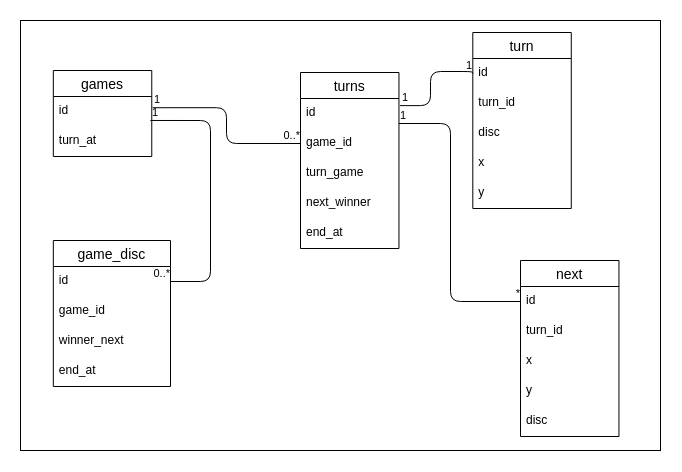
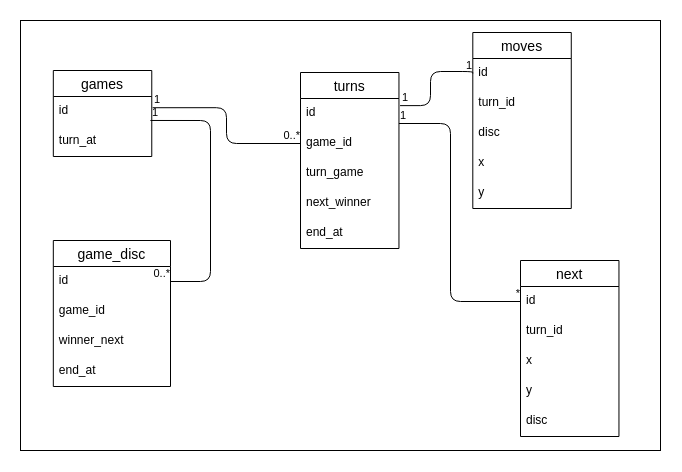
  <mxCell id="0" />
  <mxCell id="1" parent="0" />
  <mxCell id="2" value="" style="rounded=0;whiteSpace=wrap;html=1;fillColor=none;strokeColor=#000000;" vertex="1" parent="1"><mxGeometry x="20" y="20" width="640" height="430" as="geometry" /></mxCell>
  <mxCell id="3" value="games" style="swimlane;fontStyle=0;childLayout=stackLayout;horizontal=1;startSize=26;horizontalStack=0;resizeParent=1;resizeParentMax=0;resizeLast=0;collapsible=1;marginBottom=0;align=center;fontSize=14;strokeColor=#000000;fillColor=none;fontColor=#000000;" vertex="1" parent="2"><mxGeometry x="32.821" y="50" width="98.462" height="86" as="geometry" /></mxCell>
  <mxCell id="4" value="id" style="text;strokeColor=none;fillColor=none;spacingLeft=4;spacingRight=4;overflow=hidden;rotatable=0;points=[[0,0.5],[1,0.5]];portConstraint=eastwest;fontSize=12;fontColor=#000000;" vertex="1" parent="3"><mxGeometry y="26" width="98.462" height="30" as="geometry" /></mxCell>
  <mxCell id="5" value="turn_at" style="text;strokeColor=none;fillColor=none;spacingLeft=4;spacingRight=4;overflow=hidden;rotatable=0;points=[[0,0.5],[1,0.5]];portConstraint=eastwest;fontSize=12;fontColor=#000000;" vertex="1" parent="3"><mxGeometry y="56" width="98.462" height="30" as="geometry" /></mxCell>
  <mxCell id="6" value="" style="endArrow=none;html=1;edgeStyle=orthogonalEdgeStyle;fontColor=#000000;exitX=1.009;exitY=0.374;exitDx=0;exitDy=0;entryX=0;entryY=0.5;entryDx=0;entryDy=0;strokeColor=#000000;exitPerimeter=0;" edge="1" parent="2" source="4" target="25"><mxGeometry relative="1" as="geometry"><mxPoint x="196.923" y="180" as="sourcePoint" /><mxPoint x="328.205" y="180" as="targetPoint" /><Array as="points"><mxPoint x="206" y="87" /><mxPoint x="206" y="123" /></Array></mxGeometry></mxCell>
  <mxCell id="7" value="1" style="edgeLabel;resizable=0;html=1;align=left;verticalAlign=bottom;strokeColor=#000000;fontColor=#000000;fillColor=none;labelBackgroundColor=none;" connectable="0" vertex="1" parent="6"><mxGeometry x="-1" relative="1" as="geometry" /></mxCell>
  <mxCell id="8" value="0..*" style="edgeLabel;resizable=0;html=1;align=right;verticalAlign=bottom;strokeColor=#000000;fontColor=#000000;fillColor=none;labelBackgroundColor=none;" connectable="0" vertex="1" parent="6"><mxGeometry x="1" relative="1" as="geometry" /></mxCell>
  <mxCell id="9" value="" style="endArrow=none;html=1;edgeStyle=orthogonalEdgeStyle;fontColor=#000000;exitX=1.011;exitY=0.238;exitDx=0;exitDy=0;entryX=0;entryY=0.5;entryDx=0;entryDy=0;strokeColor=#000000;endFill=0;rounded=1;exitPerimeter=0;" edge="1" parent="2" source="24" target="30"><mxGeometry relative="1" as="geometry"><mxPoint x="311.795" y="164.0" as="sourcePoint" /><mxPoint x="377.436" y="192" as="targetPoint" /><Array as="points"><mxPoint x="410" y="85" /><mxPoint x="410" y="51" /><mxPoint x="452" y="51" /></Array></mxGeometry></mxCell>
  <mxCell id="10" value="1" style="edgeLabel;resizable=0;html=1;align=left;verticalAlign=bottom;strokeColor=#000000;fontColor=#000000;fillColor=none;labelBackgroundColor=none;" connectable="0" vertex="1" parent="9"><mxGeometry x="-1" relative="1" as="geometry" /></mxCell>
  <mxCell id="11" value="1" style="edgeLabel;resizable=0;html=1;align=right;verticalAlign=bottom;strokeColor=#000000;fontColor=#000000;fillColor=none;labelBackgroundColor=none;" connectable="0" vertex="1" parent="9"><mxGeometry x="1" relative="1" as="geometry" /></mxCell>
  <mxCell id="12" value="" style="endArrow=none;html=1;edgeStyle=orthogonalEdgeStyle;fontColor=#000000;entryX=0;entryY=0.5;entryDx=0;entryDy=0;strokeColor=#000000;" edge="1" parent="2" source="24" target="36"><mxGeometry relative="1" as="geometry"><mxPoint x="295.385" y="101.0" as="sourcePoint" /><mxPoint x="361.026" y="129" as="targetPoint" /><Array as="points"><mxPoint x="430" y="103" /><mxPoint x="430" y="281" /></Array></mxGeometry></mxCell>
  <mxCell id="13" value="1" style="edgeLabel;resizable=0;html=1;align=left;verticalAlign=bottom;strokeColor=#000000;fontColor=#000000;fillColor=none;labelBackgroundColor=none;" connectable="0" vertex="1" parent="12"><mxGeometry x="-1" relative="1" as="geometry" /></mxCell>
  <mxCell id="14" value="*" style="edgeLabel;resizable=0;html=1;align=right;verticalAlign=bottom;strokeColor=#000000;fontColor=#000000;fillColor=none;labelBackgroundColor=none;" connectable="0" vertex="1" parent="12"><mxGeometry x="1" relative="1" as="geometry" /></mxCell>
  <mxCell id="15" value="game_disc" style="swimlane;fontStyle=0;childLayout=stackLayout;horizontal=1;startSize=26;horizontalStack=0;resizeParent=1;resizeParentMax=0;resizeLast=0;collapsible=1;marginBottom=0;align=center;fontSize=14;strokeColor=#000000;fillColor=none;fontColor=#000000;" vertex="1" parent="2"><mxGeometry x="32.82" y="220" width="117.18" height="146" as="geometry" /></mxCell>
  <mxCell id="16" value="id" style="text;strokeColor=none;fillColor=none;spacingLeft=4;spacingRight=4;overflow=hidden;rotatable=0;points=[[0,0.5],[1,0.5]];portConstraint=eastwest;fontSize=12;fontColor=#000000;" vertex="1" parent="15"><mxGeometry y="26" width="117.18" height="30" as="geometry" /></mxCell>
  <mxCell id="17" value="game_id" style="text;strokeColor=none;fillColor=none;spacingLeft=4;spacingRight=4;overflow=hidden;rotatable=0;points=[[0,0.5],[1,0.5]];portConstraint=eastwest;fontSize=12;fontColor=#000000;" vertex="1" parent="15"><mxGeometry y="56" width="117.18" height="30" as="geometry" /></mxCell>
  <mxCell id="18" value="winner_next" style="text;strokeColor=none;fillColor=none;spacingLeft=4;spacingRight=4;overflow=hidden;rotatable=0;points=[[0,0.5],[1,0.5]];portConstraint=eastwest;fontSize=12;fontColor=#000000;" vertex="1" parent="15"><mxGeometry y="86" width="117.18" height="30" as="geometry" /></mxCell>
  <mxCell id="19" value="end_at" style="text;strokeColor=none;fillColor=none;spacingLeft=4;spacingRight=4;overflow=hidden;rotatable=0;points=[[0,0.5],[1,0.5]];portConstraint=eastwest;fontSize=12;fontColor=#000000;" vertex="1" parent="15"><mxGeometry y="116" width="117.18" height="30" as="geometry" /></mxCell>
  <mxCell id="20" value="" style="endArrow=none;html=1;edgeStyle=orthogonalEdgeStyle;rounded=1;strokeColor=#000000;fontColor=#000000;entryX=1;entryY=0.5;entryDx=0;entryDy=0;exitX=0.986;exitY=0.799;exitDx=0;exitDy=0;exitPerimeter=0;" edge="1" parent="2" source="4" target="16"><mxGeometry relative="1" as="geometry"><mxPoint x="140" y="100" as="sourcePoint" /><mxPoint x="164.103" y="180" as="targetPoint" /><Array as="points"><mxPoint x="190" y="100" /><mxPoint x="190" y="261" /></Array></mxGeometry></mxCell>
  <mxCell id="21" value="1" style="edgeLabel;resizable=0;html=1;align=left;verticalAlign=bottom;labelBackgroundColor=none;strokeColor=#000000;fontColor=#000000;fillColor=none;" connectable="0" vertex="1" parent="20"><mxGeometry x="-1" relative="1" as="geometry" /></mxCell>
  <mxCell id="22" value="0..*" style="edgeLabel;resizable=0;html=1;align=right;verticalAlign=bottom;labelBackgroundColor=none;strokeColor=#000000;fontColor=#000000;fillColor=none;" connectable="0" vertex="1" parent="20"><mxGeometry x="1" relative="1" as="geometry" /></mxCell>
  <mxCell id="23" value="turns" style="swimlane;fontStyle=0;childLayout=stackLayout;horizontal=1;startSize=26;horizontalStack=0;resizeParent=1;resizeParentMax=0;resizeLast=0;collapsible=1;marginBottom=0;align=center;fontSize=14;strokeColor=#000000;fillColor=none;fontColor=#000000;" vertex="1" parent="2"><mxGeometry x="280.003" y="52" width="98.462" height="176" as="geometry" /></mxCell>
  <mxCell id="24" value="id" style="text;strokeColor=none;fillColor=none;spacingLeft=4;spacingRight=4;overflow=hidden;rotatable=0;points=[[0,0.5],[1,0.5]];portConstraint=eastwest;fontSize=12;fontColor=#000000;" vertex="1" parent="23"><mxGeometry y="26" width="98.462" height="30" as="geometry" /></mxCell>
  <mxCell id="25" value="game_id" style="text;strokeColor=none;fillColor=none;spacingLeft=4;spacingRight=4;overflow=hidden;rotatable=0;points=[[0,0.5],[1,0.5]];portConstraint=eastwest;fontSize=12;fontColor=#000000;" vertex="1" parent="23"><mxGeometry y="56" width="98.462" height="30" as="geometry" /></mxCell>
  <mxCell id="26" value="turn_game" style="text;strokeColor=none;fillColor=none;spacingLeft=4;spacingRight=4;overflow=hidden;rotatable=0;points=[[0,0.5],[1,0.5]];portConstraint=eastwest;fontSize=12;fontColor=#000000;" vertex="1" parent="23"><mxGeometry y="86" width="98.462" height="30" as="geometry" /></mxCell>
  <mxCell id="27" value="next_winner" style="text;strokeColor=none;fillColor=none;spacingLeft=4;spacingRight=4;overflow=hidden;rotatable=0;points=[[0,0.5],[1,0.5]];portConstraint=eastwest;fontSize=12;fontColor=#000000;" vertex="1" parent="23"><mxGeometry y="116" width="98.462" height="30" as="geometry" /></mxCell>
  <mxCell id="28" value="end_at" style="text;strokeColor=none;fillColor=none;spacingLeft=4;spacingRight=4;overflow=hidden;rotatable=0;points=[[0,0.5],[1,0.5]];portConstraint=eastwest;fontSize=12;fontColor=#000000;" vertex="1" parent="23"><mxGeometry y="146" width="98.462" height="30" as="geometry" /></mxCell>
- <mxCell id="29" value="turn" style="swimlane;fontStyle=0;childLayout=stackLayout;horizontal=1;startSize=26;horizontalStack=0;resizeParent=1;resizeParentMax=0;resizeLast=0;collapsible=1;marginBottom=0;align=center;fontSize=14;strokeColor=#000000;fillColor=none;fontColor=#000000;" vertex="1" parent="2"><mxGeometry x="452.311" y="12" width="98.462" height="176" as="geometry" /></mxCell>
+ <mxCell id="29" value="moves" style="swimlane;fontStyle=0;childLayout=stackLayout;horizontal=1;startSize=26;horizontalStack=0;resizeParent=1;resizeParentMax=0;resizeLast=0;collapsible=1;marginBottom=0;align=center;fontSize=14;strokeColor=#000000;fillColor=none;fontColor=#000000;" vertex="1" parent="2"><mxGeometry x="452.311" y="12" width="98.462" height="176" as="geometry" /></mxCell>
  <mxCell id="30" value="id" style="text;strokeColor=none;fillColor=none;spacingLeft=4;spacingRight=4;overflow=hidden;rotatable=0;points=[[0,0.5],[1,0.5]];portConstraint=eastwest;fontSize=12;fontColor=#000000;" vertex="1" parent="29"><mxGeometry y="26" width="98.462" height="30" as="geometry" /></mxCell>
  <mxCell id="31" value="turn_id" style="text;strokeColor=none;fillColor=none;spacingLeft=4;spacingRight=4;overflow=hidden;rotatable=0;points=[[0,0.5],[1,0.5]];portConstraint=eastwest;fontSize=12;fontColor=#000000;" vertex="1" parent="29"><mxGeometry y="56" width="98.462" height="30" as="geometry" /></mxCell>
  <mxCell id="32" value="disc" style="text;strokeColor=none;fillColor=none;spacingLeft=4;spacingRight=4;overflow=hidden;rotatable=0;points=[[0,0.5],[1,0.5]];portConstraint=eastwest;fontSize=12;fontColor=#000000;" vertex="1" parent="29"><mxGeometry y="86" width="98.462" height="30" as="geometry" /></mxCell>
  <mxCell id="33" value="x" style="text;strokeColor=none;fillColor=none;spacingLeft=4;spacingRight=4;overflow=hidden;rotatable=0;points=[[0,0.5],[1,0.5]];portConstraint=eastwest;fontSize=12;fontColor=#000000;" vertex="1" parent="29"><mxGeometry y="116" width="98.462" height="30" as="geometry" /></mxCell>
  <mxCell id="34" value="y" style="text;strokeColor=none;fillColor=none;spacingLeft=4;spacingRight=4;overflow=hidden;rotatable=0;points=[[0,0.5],[1,0.5]];portConstraint=eastwest;fontSize=12;fontColor=#000000;" vertex="1" parent="29"><mxGeometry y="146" width="98.462" height="30" as="geometry" /></mxCell>
  <mxCell id="35" value="next" style="swimlane;fontStyle=0;childLayout=stackLayout;horizontal=1;startSize=26;horizontalStack=0;resizeParent=1;resizeParentMax=0;resizeLast=0;collapsible=1;marginBottom=0;align=center;fontSize=14;strokeColor=#000000;fillColor=none;fontColor=#000000;" vertex="1" parent="2"><mxGeometry x="499.996" y="240" width="98.462" height="176" as="geometry" /></mxCell>
  <mxCell id="36" value="id" style="text;strokeColor=none;fillColor=none;spacingLeft=4;spacingRight=4;overflow=hidden;rotatable=0;points=[[0,0.5],[1,0.5]];portConstraint=eastwest;fontSize=12;fontColor=#000000;" vertex="1" parent="35"><mxGeometry y="26" width="98.462" height="30" as="geometry" /></mxCell>
  <mxCell id="37" value="turn_id" style="text;strokeColor=none;fillColor=none;spacingLeft=4;spacingRight=4;overflow=hidden;rotatable=0;points=[[0,0.5],[1,0.5]];portConstraint=eastwest;fontSize=12;fontColor=#000000;" vertex="1" parent="35"><mxGeometry y="56" width="98.462" height="30" as="geometry" /></mxCell>
  <mxCell id="38" value="x" style="text;strokeColor=none;fillColor=none;spacingLeft=4;spacingRight=4;overflow=hidden;rotatable=0;points=[[0,0.5],[1,0.5]];portConstraint=eastwest;fontSize=12;fontColor=#000000;" vertex="1" parent="35"><mxGeometry y="86" width="98.462" height="30" as="geometry" /></mxCell>
  <mxCell id="39" value="y" style="text;strokeColor=none;fillColor=none;spacingLeft=4;spacingRight=4;overflow=hidden;rotatable=0;points=[[0,0.5],[1,0.5]];portConstraint=eastwest;fontSize=12;fontColor=#000000;" vertex="1" parent="35"><mxGeometry y="116" width="98.462" height="30" as="geometry" /></mxCell>
  <mxCell id="40" value="disc" style="text;strokeColor=none;fillColor=none;spacingLeft=4;spacingRight=4;overflow=hidden;rotatable=0;points=[[0,0.5],[1,0.5]];portConstraint=eastwest;fontSize=12;fontColor=#000000;" vertex="1" parent="35"><mxGeometry y="146" width="98.462" height="30" as="geometry" /></mxCell>
